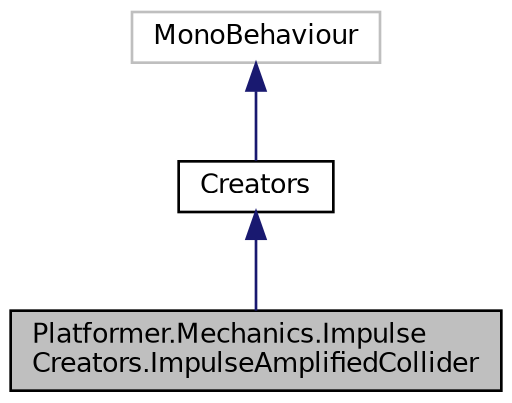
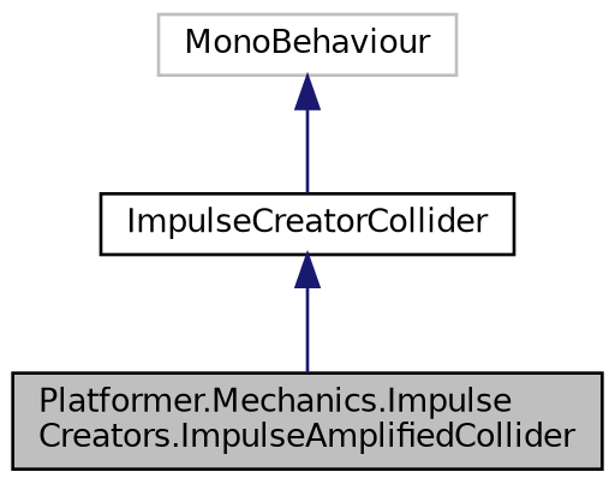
  digraph {
    node [color=black fillcolor=white fontname=Helvetica fontsize=10 shape=record style=filled]
    edge [color=midnightblue dir=back fontname=Helvetica fontsize=10 labelfontname=Helvetica labelfontsize=10 style=solid]
    n1 [fillcolor=grey75 fontcolor=black height=0.2 label="Platformer.Mechanics.Impulse\lCreators.ImpulseAmplifiedCollider" width=0.4]
-   n2 [height=0.2 label=Creators width=0.4]
+   n2 [height=0.2 label=ImpulseCreatorCollider width=0.4]
    n3 [color=grey75 height=0.2 label=MonoBehaviour width=0.4]
    n2 -> n1
    n3 -> n2
  }
